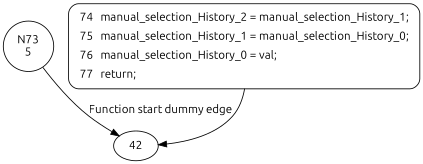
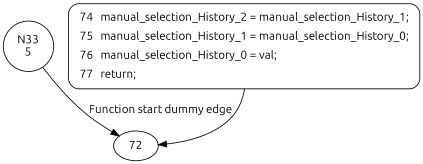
  digraph {
    fontname=Ubuntu
    node [fontname=Ubuntu]
    edge [fontname=Ubuntu]
-   n1 [label="N73\n5" shape=circle]
-   72 [label=42]
+   n1 [label="N33\n5" shape=circle]
+   72
    n3 [fillcolor=white label=<<table border="0" cellborder="0" cellpadding="3" bgcolor="white"><tr><td align="right">74</td><td align="left">manual_selection_History_2 = manual_selection_History_1;</td></tr><tr><td align="right">75</td><td align="left">manual_selection_History_1 = manual_selection_History_0;</td></tr><tr><td align="right">76</td><td align="left">manual_selection_History_0 = val;</td></tr><tr><td align="right">77</td><td align="left">return;</td></tr></table>> penwidth=1 shape=Mrecord style="filled,bold"]
    n1 -> 72 [label="Function start dummy edge"]
    n3 -> 72
  }
